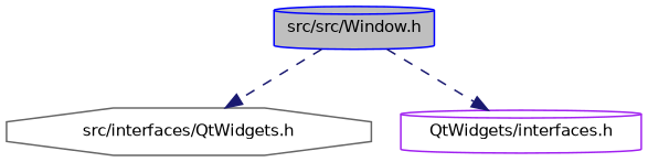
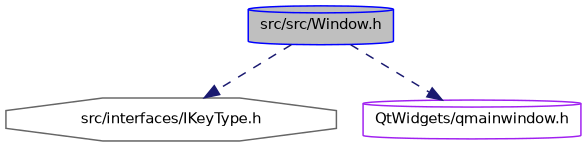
  digraph {
    node [fillcolor=white fontname=Helvetica fontsize=10 shape=cylinder style=filled]
    edge [color=midnightblue fontname=Helvetica fontsize=10 labelfontname=Helvetica labelfontsize=10 style=dashed]
    n1 [color=blue fillcolor=grey75 fontcolor=black height=0.2 label="src/src/Window.h" width=0.4]
-   n2 [color=gray40 height=0.2 label="src/interfaces/QtWidgets.h" shape=octagon width=0.4]
-   n3 [color=purple height=0.2 label="QtWidgets/interfaces.h" width=0.4]
+   n2 [color=gray40 height=0.2 label="src/interfaces/IKeyType.h" shape=octagon width=0.4]
+   n3 [color=purple height=0.2 label="QtWidgets/qmainwindow.h" width=0.4]
    n1 -> n2
    n1 -> n3
  }
